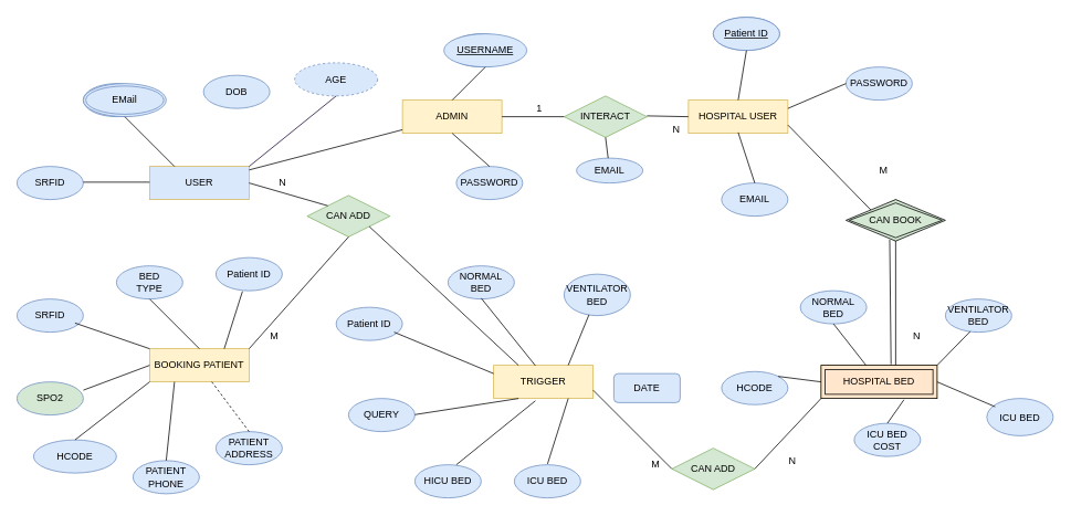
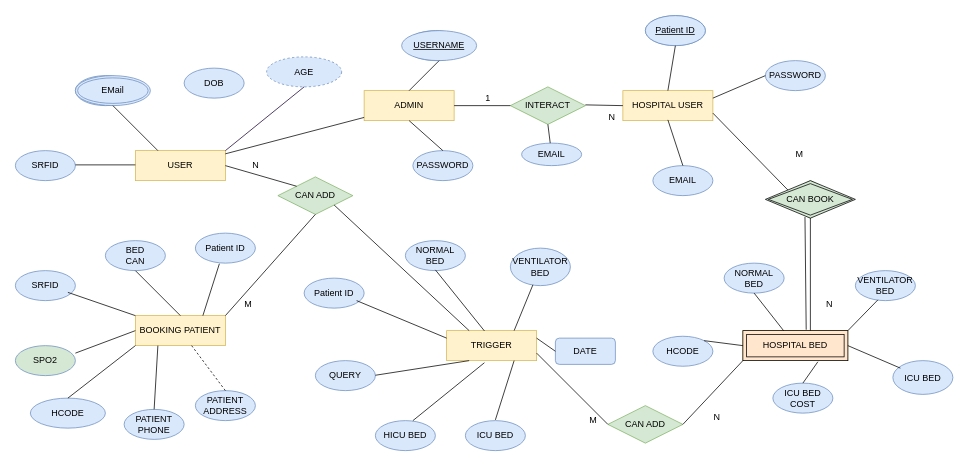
  <mxCell id="0" />
  <mxCell id="1" parent="0" />
  <mxCell id="2" value="EMAIL" style="ellipse;whiteSpace=wrap;html=1;fillColor=#dae8fc;strokeColor=#6c8ebf;" parent="1" vertex="1"><mxGeometry x="100" y="100" width="80" height="40" as="geometry" /></mxCell>
  <mxCell id="3" value="DOB" style="ellipse;whiteSpace=wrap;html=1;fillColor=#dae8fc;strokeColor=#6c8ebf;" parent="1" vertex="1"><mxGeometry x="245" y="90" width="80" height="40" as="geometry" /></mxCell>
- <mxCell id="4" value="USER" style="rounded=0;whiteSpace=wrap;html=1;fillColor=#dae8fc;strokeColor=#d6b656;" parent="1" vertex="1"><mxGeometry x="180" y="200" width="120" height="40" as="geometry" /></mxCell>
+ <mxCell id="4" value="USER" style="rounded=0;whiteSpace=wrap;html=1;fillColor=#fff2cc;strokeColor=#d6b656;" parent="1" vertex="1"><mxGeometry x="180" y="200" width="120" height="40" as="geometry" /></mxCell>
  <mxCell id="5" value="SRFID" style="ellipse;whiteSpace=wrap;html=1;fillColor=#dae8fc;strokeColor=#6c8ebf;" parent="1" vertex="1"><mxGeometry x="20" y="200" width="80" height="40" as="geometry" /></mxCell>
  <mxCell id="6" value="CAN ADD" style="rhombus;whiteSpace=wrap;html=1;fillColor=#d5e8d4;strokeColor=#82b366;" parent="1" vertex="1"><mxGeometry x="370" y="235" width="100" height="50" as="geometry" /></mxCell>
  <mxCell id="7" value="ADMIN" style="rounded=0;whiteSpace=wrap;html=1;fillColor=#fff2cc;strokeColor=#d6b656;" parent="1" vertex="1"><mxGeometry x="485" y="120" width="120" height="40" as="geometry" /></mxCell>
  <mxCell id="8" value="USERNAME" style="ellipse;whiteSpace=wrap;html=1;fillColor=#dae8fc;strokeColor=#6c8ebf;" parent="1" vertex="1"><mxGeometry x="540" width="80" height="40" as="geometry" y="40" /></mxCell>
  <mxCell id="9" value="PASSWORD" style="ellipse;whiteSpace=wrap;html=1;fillColor=#dae8fc;strokeColor=#6c8ebf;" parent="1" vertex="1"><mxGeometry x="550" y="200" width="80" height="40" as="geometry" /></mxCell>
  <mxCell id="10" value="INTERACT&lt;br&gt;" style="rhombus;whiteSpace=wrap;html=1;fillColor=#d5e8d4;strokeColor=#82b366;" parent="1" vertex="1"><mxGeometry x="680" y="115" width="100" height="50" as="geometry" /></mxCell>
  <mxCell id="11" value="HOSPITAL USER" style="rounded=0;whiteSpace=wrap;html=1;fillColor=#fff2cc;strokeColor=#d6b656;" parent="1" vertex="1"><mxGeometry x="830" y="120" width="120" height="40" as="geometry" /></mxCell>
  <mxCell id="12" value="PID" style="ellipse;whiteSpace=wrap;html=1;fillColor=#dae8fc;strokeColor=#6c8ebf;" parent="1" vertex="1"><mxGeometry x="860" y="20" width="80" height="40" as="geometry" /></mxCell>
  <mxCell id="13" value="PASSWORD" style="ellipse;whiteSpace=wrap;html=1;fillColor=#dae8fc;strokeColor=#6c8ebf;" parent="1" vertex="1"><mxGeometry x="1020" y="80" width="80" height="40" as="geometry" /></mxCell>
  <mxCell id="14" value="CAN BOOK" style="rhombus;whiteSpace=wrap;html=1;fillColor=#d5e8d4;strokeColor=#82b366;" parent="1" vertex="1"><mxGeometry x="1030" y="240" width="100" height="50" as="geometry" /></mxCell>
  <mxCell id="15" value="EMAIL" style="ellipse;whiteSpace=wrap;html=1;fillColor=#dae8fc;strokeColor=#6c8ebf;" parent="1" vertex="1"><mxGeometry x="870" y="220" width="80" height="40" as="geometry" /></mxCell>
  <mxCell id="16" value="SRFID" style="ellipse;whiteSpace=wrap;html=1;fillColor=#dae8fc;strokeColor=#6c8ebf;" parent="1" vertex="1"><mxGeometry x="20" y="360" width="80" height="40" as="geometry" /></mxCell>
- <mxCell id="17" value="BED &lt;br&gt;TYPE" style="ellipse;whiteSpace=wrap;html=1;fillColor=#dae8fc;strokeColor=#6c8ebf;" parent="1" vertex="1"><mxGeometry x="140" y="320" width="80" height="40" as="geometry" /></mxCell>
+ <mxCell id="17" value="BED &lt;br&gt;CAN" style="ellipse;whiteSpace=wrap;html=1;fillColor=#dae8fc;strokeColor=#6c8ebf;" parent="1" vertex="1"><mxGeometry x="140" y="320" width="80" height="40" as="geometry" /></mxCell>
  <mxCell id="18" value="Patient ID" style="ellipse;whiteSpace=wrap;html=1;fillColor=#dae8fc;strokeColor=#6c8ebf;" parent="1" vertex="1"><mxGeometry x="260" y="310" width="80" height="40" as="geometry" /></mxCell>
  <mxCell id="19" value="BOOKING PATIENT" style="rounded=0;whiteSpace=wrap;html=1;fillColor=#fff2cc;strokeColor=#d6b656;" parent="1" vertex="1"><mxGeometry x="180" y="420" width="120" height="40" as="geometry" /></mxCell>
  <mxCell id="20" value="SPO2" style="ellipse;whiteSpace=wrap;html=1;fillColor=#d5e8d4;strokeColor=#6c8ebf;" parent="1" vertex="1"><mxGeometry x="20" y="460" width="80" height="40" as="geometry" /></mxCell>
- <mxCell id="21" value="PATIENT PHONE" style="ellipse;whiteSpace=wrap;html=1;fillColor=#dae8fc;strokeColor=#6c8ebf;" parent="1" vertex="1"><mxGeometry x="160" y="555" width="80" height="40" as="geometry" /></mxCell>
+ <mxCell id="21" value="PATIENT PHONE" style="ellipse;whiteSpace=wrap;html=1;fillColor=#dae8fc;strokeColor=#6c8ebf;" parent="1" vertex="1"><mxGeometry x="165" y="545" width="80" height="40" as="geometry" /></mxCell>
  <mxCell id="22" value="PATIENT&lt;br&gt;ADDRESS" style="ellipse;whiteSpace=wrap;html=1;fillColor=#dae8fc;strokeColor=#6c8ebf;" parent="1" vertex="1"><mxGeometry x="260" y="520" width="80" height="40" as="geometry" /></mxCell>
  <mxCell id="23" value="TRIGGER" style="rounded=0;whiteSpace=wrap;html=1;fillColor=#fff2cc;strokeColor=#d6b656;" parent="1" vertex="1"><mxGeometry x="595" y="440" width="120" height="40" as="geometry" /></mxCell>
  <mxCell id="24" value="Patient ID" style="ellipse;whiteSpace=wrap;html=1;fillColor=#dae8fc;strokeColor=#6c8ebf;" parent="1" vertex="1"><mxGeometry x="405" y="370" width="80" height="40" as="geometry" /></mxCell>
  <mxCell id="25" value="QUERY" style="ellipse;whiteSpace=wrap;html=1;fillColor=#dae8fc;strokeColor=#6c8ebf;" parent="1" vertex="1"><mxGeometry x="420" y="480" width="80" height="40" as="geometry" /></mxCell>
  <mxCell id="26" value="HICU BED" style="ellipse;whiteSpace=wrap;html=1;fillColor=#dae8fc;strokeColor=#6c8ebf;" parent="1" vertex="1"><mxGeometry x="500" y="560" width="80" height="40" as="geometry" /></mxCell>
  <mxCell id="27" value="ICU BED" style="ellipse;whiteSpace=wrap;html=1;fillColor=#dae8fc;strokeColor=#6c8ebf;" parent="1" vertex="1"><mxGeometry x="620" y="560" width="80" height="40" as="geometry" /></mxCell>
  <mxCell id="28" value="NORMAL BED" style="ellipse;whiteSpace=wrap;html=1;fillColor=#dae8fc;strokeColor=#6c8ebf;" parent="1" vertex="1"><mxGeometry x="540" y="320" width="80" height="40" as="geometry" /></mxCell>
  <mxCell id="29" value="VENTILATOR&lt;br&gt;BED" style="ellipse;whiteSpace=wrap;html=1;fillColor=#dae8fc;strokeColor=#6c8ebf;" parent="1" vertex="1"><mxGeometry x="680" y="330" width="80" height="50" as="geometry" /></mxCell>
  <mxCell id="30" value="DATE" style="whiteSpace=wrap;html=1;fillColor=#dae8fc;strokeColor=#6c8ebf;rounded=1;" parent="1" vertex="1"><mxGeometry x="740" y="450" width="80" height="35" as="geometry" /></mxCell>
  <mxCell id="31" value="HOSPITAL DATA" style="rounded=0;whiteSpace=wrap;html=1;fillColor=#fff2cc;strokeColor=#d6b656;" parent="1" vertex="1"><mxGeometry x="990" y="440" width="140" height="40" as="geometry" /></mxCell>
  <mxCell id="32" value="VENTILATOR BED" style="ellipse;whiteSpace=wrap;html=1;fillColor=#dae8fc;strokeColor=#6c8ebf;" parent="1" vertex="1"><mxGeometry x="1140" y="360" width="80" height="40" as="geometry" /></mxCell>
  <mxCell id="33" value="NORMAL &lt;br&gt;BED" style="ellipse;whiteSpace=wrap;html=1;fillColor=#dae8fc;strokeColor=#6c8ebf;" parent="1" vertex="1"><mxGeometry x="965" y="350" width="80" height="40" as="geometry" /></mxCell>
  <mxCell id="34" value="HCODE" style="ellipse;whiteSpace=wrap;html=1;fillColor=#dae8fc;strokeColor=#6c8ebf;" parent="1" vertex="1"><mxGeometry x="870" y="447.5" width="80" height="40" as="geometry" /></mxCell>
  <mxCell id="35" value="ICU BED&lt;br&gt;COST" style="ellipse;whiteSpace=wrap;html=1;fillColor=#dae8fc;strokeColor=#6c8ebf;" parent="1" vertex="1"><mxGeometry x="1030" y="510" width="80" height="40" as="geometry" /></mxCell>
  <mxCell id="36" value="ICU BED" style="ellipse;whiteSpace=wrap;html=1;fillColor=#dae8fc;strokeColor=#6c8ebf;" parent="1" vertex="1"><mxGeometry x="1190" y="480" width="80" height="45" as="geometry" /></mxCell>
  <mxCell id="37" value="CAN ADD" style="rhombus;whiteSpace=wrap;html=1;fillColor=#d5e8d4;strokeColor=#82b366;" parent="1" vertex="1"><mxGeometry x="810" y="540" width="100" height="50" as="geometry" /></mxCell>
  <mxCell id="38" value="M" style="text;html=1;align=center;verticalAlign=middle;resizable=0;points=[];autosize=1;strokeColor=none;fillColor=none;" parent="1" vertex="1"><mxGeometry x="315" y="390" width="30" height="30" as="geometry" /></mxCell>
  <mxCell id="39" value="N" style="text;html=1;align=center;verticalAlign=middle;resizable=0;points=[];autosize=1;strokeColor=none;fillColor=none;" parent="1" vertex="1"><mxGeometry x="325" y="205" width="30" height="30" as="geometry" /></mxCell>
  <mxCell id="40" value="1" style="text;html=1;align=center;verticalAlign=middle;resizable=0;points=[];autosize=1;strokeColor=none;fillColor=none;" parent="1" vertex="1"><mxGeometry x="635" y="115" width="30" height="30" as="geometry" /></mxCell>
  <mxCell id="41" value="N" style="text;html=1;align=center;verticalAlign=middle;resizable=0;points=[];autosize=1;strokeColor=none;fillColor=none;" parent="1" vertex="1"><mxGeometry x="800" y="140" width="30" height="30" as="geometry" /></mxCell>
  <mxCell id="42" value="M" style="text;html=1;align=center;verticalAlign=middle;resizable=0;points=[];autosize=1;strokeColor=none;fillColor=none;" parent="1" vertex="1"><mxGeometry x="1050" y="190" width="30" height="30" as="geometry" /></mxCell>
  <mxCell id="43" value="N" style="text;html=1;align=center;verticalAlign=middle;resizable=0;points=[];autosize=1;strokeColor=none;fillColor=none;" parent="1" vertex="1"><mxGeometry x="1090" y="390" width="30" height="30" as="geometry" /></mxCell>
  <mxCell id="44" value="N" style="text;html=1;align=center;verticalAlign=middle;resizable=0;points=[];autosize=1;strokeColor=none;fillColor=none;" parent="1" vertex="1"><mxGeometry x="940" y="540" width="30" height="30" as="geometry" /></mxCell>
  <mxCell id="45" value="M" style="text;html=1;align=center;verticalAlign=middle;resizable=0;points=[];autosize=1;strokeColor=none;fillColor=none;" parent="1" vertex="1"><mxGeometry x="775" y="545" width="30" height="30" as="geometry" /></mxCell>
  <mxCell id="46" value="&lt;span style=&quot;&quot;&gt;EMail&lt;/span&gt;" style="ellipse;shape=doubleEllipse;margin=3;whiteSpace=wrap;html=1;align=center;labelBackgroundColor=none;fillColor=#dae8fc;strokeColor=#6c8ebf;" parent="1" vertex="1"><mxGeometry x="100" y="100" width="100" height="40" as="geometry" /></mxCell>
  <mxCell id="47" value="USERNAME" style="ellipse;whiteSpace=wrap;html=1;align=center;fontStyle=4;labelBackgroundColor=none;fillColor=#dae8fc;strokeColor=#6c8ebf;" parent="1" vertex="1"><mxGeometry x="535" width="100" height="40" as="geometry" y="40" /></mxCell>
  <mxCell id="48" value="HOSPITAL BED" style="shape=ext;margin=3;double=1;whiteSpace=wrap;html=1;align=center;fillColor=#ffe6cc;strokeColor=#000000;" parent="1" vertex="1"><mxGeometry x="990" y="440" width="140" height="40" as="geometry" /></mxCell>
  <mxCell id="49" value="Patient ID" style="ellipse;whiteSpace=wrap;html=1;align=center;fontStyle=4;fillColor=#dae8fc;strokeColor=#6c8ebf;" parent="1" vertex="1"><mxGeometry x="860" y="20" width="80" height="40" as="geometry" /></mxCell>
  <mxCell id="50" value="CAN BOOK" style="shape=rhombus;double=1;perimeter=rhombusPerimeter;whiteSpace=wrap;html=1;align=center;fillColor=#d5e8d4;strokeColor=#000000;" parent="1" vertex="1"><mxGeometry x="1020" y="240" width="120" height="50" as="geometry" /></mxCell>
  <mxCell id="51" value="" style="endArrow=none;html=1;rounded=0;exitX=0.603;exitY=-0.03;exitDx=0;exitDy=0;exitPerimeter=0;entryX=0.44;entryY=0.968;entryDx=0;entryDy=0;entryPerimeter=0;" parent="1" source="48" target="50" edge="1"><mxGeometry relative="1" as="geometry"><mxPoint x="650" y="330" as="sourcePoint" /><mxPoint x="1080" y="290" as="targetPoint" /></mxGeometry></mxCell>
  <mxCell id="52" value="" style="endArrow=none;html=1;rounded=0;entryX=0.5;entryY=1;entryDx=0;entryDy=0;entryPerimeter=0;" parent="1" target="50" edge="1"><mxGeometry relative="1" as="geometry"><mxPoint x="1080" y="440" as="sourcePoint" /><mxPoint x="810" y="330" as="targetPoint" /></mxGeometry></mxCell>
  <mxCell id="53" value="EMAIL" style="ellipse;whiteSpace=wrap;html=1;align=center;fillColor=#dae8fc;strokeColor=#6c8ebf;" parent="1" vertex="1"><mxGeometry x="695" y="190" width="80" height="30" as="geometry" /></mxCell>
  <mxCell id="54" value="" style="endArrow=none;html=1;rounded=0;entryX=0.5;entryY=1;entryDx=0;entryDy=0;" parent="1" source="53" target="10" edge="1"><mxGeometry relative="1" as="geometry"><mxPoint x="690" y="300" as="sourcePoint" /><mxPoint x="850" y="300" as="targetPoint" /></mxGeometry></mxCell>
  <mxCell id="55" value="" style="endArrow=none;html=1;rounded=0;entryX=0;entryY=0;entryDx=0;entryDy=0;" parent="1" target="6" edge="1"><mxGeometry relative="1" as="geometry"><mxPoint x="300" y="220" as="sourcePoint" /><mxPoint x="460" y="220" as="targetPoint" /></mxGeometry></mxCell>
  <mxCell id="56" value="" style="endArrow=none;html=1;rounded=0;" parent="1" edge="1"><mxGeometry relative="1" as="geometry"><mxPoint x="100" y="219" as="sourcePoint" /><mxPoint x="180" y="219" as="targetPoint" /></mxGeometry></mxCell>
  <mxCell id="57" value="" style="endArrow=none;html=1;rounded=0;" parent="1" source="4" target="7" edge="1"><mxGeometry relative="1" as="geometry"><mxPoint x="240" y="199" as="sourcePoint" /><mxPoint x="400" y="199" as="targetPoint" /></mxGeometry></mxCell>
  <mxCell id="58" value="" style="endArrow=none;html=1;rounded=0;entryX=0.25;entryY=0;entryDx=0;entryDy=0;" parent="1" target="4" edge="1"><mxGeometry relative="1" as="geometry"><mxPoint x="150" y="140" as="sourcePoint" /><mxPoint x="315" y="144" as="targetPoint" /></mxGeometry></mxCell>
  <mxCell id="59" value="" style="endArrow=none;html=1;rounded=0;entryX=0.25;entryY=0;entryDx=0;entryDy=0;exitX=1;exitY=1;exitDx=0;exitDy=0;" parent="1" source="6" target="23" edge="1"><mxGeometry relative="1" as="geometry"><mxPoint x="428" y="280" as="sourcePoint" /><mxPoint x="543" y="270" as="targetPoint" /></mxGeometry></mxCell>
  <mxCell id="60" value="" style="endArrow=none;html=1;rounded=0;exitX=0.5;exitY=0;exitDx=0;exitDy=0;entryX=0.5;entryY=1;entryDx=0;entryDy=0;" parent="1" source="7" target="47" edge="1"><mxGeometry relative="1" as="geometry"><mxPoint x="405" y="70" as="sourcePoint" /><mxPoint x="565" y="70" as="targetPoint" /></mxGeometry></mxCell>
  <mxCell id="61" value="" style="endArrow=none;html=1;rounded=0;entryX=0.5;entryY=1;entryDx=0;entryDy=0;exitX=0.5;exitY=0;exitDx=0;exitDy=0;" parent="1" source="9" target="7" edge="1"><mxGeometry relative="1" as="geometry"><mxPoint x="350" y="240" as="sourcePoint" /><mxPoint x="510" y="240" as="targetPoint" /></mxGeometry></mxCell>
  <mxCell id="62" value="" style="endArrow=none;html=1;rounded=0;entryX=0;entryY=0.5;entryDx=0;entryDy=0;" parent="1" target="11" edge="1"><mxGeometry relative="1" as="geometry"><mxPoint x="780" y="139" as="sourcePoint" /><mxPoint x="940" y="139" as="targetPoint" /></mxGeometry></mxCell>
  <mxCell id="63" value="" style="endArrow=none;html=1;rounded=0;entryX=0;entryY=0.5;entryDx=0;entryDy=0;" parent="1" target="10" edge="1"><mxGeometry relative="1" as="geometry"><mxPoint x="605" y="140" as="sourcePoint" /><mxPoint x="765" y="144" as="targetPoint" /></mxGeometry></mxCell>
  <mxCell id="64" value="" style="endArrow=none;html=1;rounded=0;exitX=0.5;exitY=0;exitDx=0;exitDy=0;" parent="1" source="15" edge="1"><mxGeometry relative="1" as="geometry"><mxPoint x="730" y="159" as="sourcePoint" /><mxPoint x="890" y="159" as="targetPoint" /></mxGeometry></mxCell>
  <mxCell id="65" value="" style="endArrow=none;html=1;rounded=0;exitX=1;exitY=0.25;exitDx=0;exitDy=0;entryX=0;entryY=0.5;entryDx=0;entryDy=0;" parent="1" source="11" target="13" edge="1"><mxGeometry relative="1" as="geometry"><mxPoint x="880" y="115" as="sourcePoint" /><mxPoint x="1040" y="115" as="targetPoint" /></mxGeometry></mxCell>
  <mxCell id="66" value="" style="endArrow=none;html=1;rounded=0;exitX=0.5;exitY=0;exitDx=0;exitDy=0;entryX=0.5;entryY=1;entryDx=0;entryDy=0;" parent="1" source="11" target="49" edge="1"><mxGeometry relative="1" as="geometry"><mxPoint x="750" y="60" as="sourcePoint" /><mxPoint x="910" y="60" as="targetPoint" /></mxGeometry></mxCell>
  <mxCell id="67" value="" style="endArrow=none;html=1;rounded=0;exitX=1;exitY=0.75;exitDx=0;exitDy=0;entryX=0;entryY=0;entryDx=0;entryDy=0;" parent="1" source="11" target="50" edge="1"><mxGeometry relative="1" as="geometry"><mxPoint x="830" y="280" as="sourcePoint" /><mxPoint x="990" y="280" as="targetPoint" /></mxGeometry></mxCell>
  <mxCell id="68" value="" style="endArrow=none;html=1;rounded=0;entryX=0.5;entryY=0;entryDx=0;entryDy=0;dashed=1;" parent="1" source="19" target="22" edge="1"><mxGeometry relative="1" as="geometry"><mxPoint x="250" y="450" as="sourcePoint" /><mxPoint x="410" y="450" as="targetPoint" /></mxGeometry></mxCell>
  <mxCell id="69" value="" style="endArrow=none;html=1;rounded=0;entryX=0.25;entryY=1;entryDx=0;entryDy=0;exitX=0.5;exitY=0;exitDx=0;exitDy=0;" parent="1" source="21" target="19" edge="1"><mxGeometry relative="1" as="geometry"><mxPoint x="180" y="545" as="sourcePoint" /><mxPoint x="340" y="545" as="targetPoint" /></mxGeometry></mxCell>
  <mxCell id="70" value="" style="endArrow=none;html=1;rounded=0;entryX=0;entryY=0.5;entryDx=0;entryDy=0;" parent="1" target="19" edge="1"><mxGeometry relative="1" as="geometry"><mxPoint x="100" y="470" as="sourcePoint" /><mxPoint x="260" y="470" as="targetPoint" /></mxGeometry></mxCell>
  <mxCell id="71" value="" style="endArrow=none;html=1;rounded=0;entryX=0;entryY=0;entryDx=0;entryDy=0;" parent="1" target="19" edge="1"><mxGeometry relative="1" as="geometry"><mxPoint x="90" y="389" as="sourcePoint" /><mxPoint x="250" y="389" as="targetPoint" /></mxGeometry></mxCell>
  <mxCell id="72" value="" style="endArrow=none;html=1;rounded=0;entryX=0.5;entryY=0;entryDx=0;entryDy=0;" parent="1" target="19" edge="1"><mxGeometry relative="1" as="geometry"><mxPoint x="180" y="360" as="sourcePoint" /><mxPoint x="340" y="360" as="targetPoint" /></mxGeometry></mxCell>
  <mxCell id="73" value="" style="endArrow=none;html=1;rounded=0;exitX=0.4;exitY=1.02;exitDx=0;exitDy=0;exitPerimeter=0;entryX=0.75;entryY=0;entryDx=0;entryDy=0;" parent="1" source="18" target="19" edge="1"><mxGeometry relative="1" as="geometry"><mxPoint x="310" y="420" as="sourcePoint" /><mxPoint x="470" y="420" as="targetPoint" /></mxGeometry></mxCell>
  <mxCell id="74" value="" style="endArrow=none;html=1;rounded=0;exitX=0.5;exitY=1;exitDx=0;exitDy=0;entryX=1;entryY=0;entryDx=0;entryDy=0;" parent="1" source="6" target="19" edge="1"><mxGeometry relative="1" as="geometry"><mxPoint x="530" y="420" as="sourcePoint" /><mxPoint x="690" y="420" as="targetPoint" /></mxGeometry></mxCell>
  <mxCell id="75" value="" style="endArrow=none;html=1;rounded=0;entryX=0.75;entryY=1;entryDx=0;entryDy=0;" parent="1" target="23" edge="1"><mxGeometry relative="1" as="geometry"><mxPoint x="660" y="559" as="sourcePoint" /><mxPoint x="820" y="559" as="targetPoint" /></mxGeometry></mxCell>
  <mxCell id="76" value="" style="endArrow=none;html=1;rounded=0;entryX=0.42;entryY=1.07;entryDx=0;entryDy=0;entryPerimeter=0;" parent="1" target="23" edge="1"><mxGeometry relative="1" as="geometry"><mxPoint x="550" y="560" as="sourcePoint" /><mxPoint x="710" y="560" as="targetPoint" /></mxGeometry></mxCell>
  <mxCell id="77" value="" style="endArrow=none;html=1;rounded=0;entryX=0.25;entryY=1;entryDx=0;entryDy=0;" parent="1" target="23" edge="1"><mxGeometry relative="1" as="geometry"><mxPoint x="500" y="499.5" as="sourcePoint" /><mxPoint x="660" y="499.5" as="targetPoint" /></mxGeometry></mxCell>
  <mxCell id="78" value="" style="endArrow=none;html=1;rounded=0;entryX=0;entryY=0.25;entryDx=0;entryDy=0;" parent="1" target="23" edge="1"><mxGeometry relative="1" as="geometry"><mxPoint x="475" y="400" as="sourcePoint" /><mxPoint x="635" y="400" as="targetPoint" /></mxGeometry></mxCell>
  <mxCell id="79" value="" style="endArrow=none;html=1;rounded=0;entryX=0.42;entryY=0.01;entryDx=0;entryDy=0;entryPerimeter=0;" parent="1" target="23" edge="1"><mxGeometry relative="1" as="geometry"><mxPoint x="580" y="359" as="sourcePoint" /><mxPoint x="740" y="359" as="targetPoint" /></mxGeometry></mxCell>
  <mxCell id="80" value="" style="endArrow=none;html=1;rounded=0;entryX=0.75;entryY=0;entryDx=0;entryDy=0;" parent="1" target="23" edge="1"><mxGeometry relative="1" as="geometry"><mxPoint x="710" y="379" as="sourcePoint" /><mxPoint x="870" y="379" as="targetPoint" /></mxGeometry></mxCell>
+ <mxCell id="81" value="" style="endArrow=none;html=1;rounded=0;exitX=1;exitY=0.25;exitDx=0;exitDy=0;entryX=0;entryY=0.5;entryDx=0;entryDy=0;" parent="1" source="23" target="30" edge="1"><mxGeometry relative="1" as="geometry"><mxPoint x="780" y="400" as="sourcePoint" /><mxPoint x="940" y="400" as="targetPoint" /></mxGeometry></mxCell>
  <mxCell id="82" value="" style="endArrow=none;html=1;rounded=0;exitX=1;exitY=0.75;exitDx=0;exitDy=0;entryX=0;entryY=0.5;entryDx=0;entryDy=0;" parent="1" source="23" target="37" edge="1"><mxGeometry relative="1" as="geometry"><mxPoint x="780" y="400" as="sourcePoint" /><mxPoint x="940" y="400" as="targetPoint" /></mxGeometry></mxCell>
  <mxCell id="83" value="" style="endArrow=none;html=1;rounded=0;exitX=0.5;exitY=0;exitDx=0;exitDy=0;" parent="1" source="35" edge="1"><mxGeometry relative="1" as="geometry"><mxPoint x="930" y="481.5" as="sourcePoint" /><mxPoint x="1090" y="481.5" as="targetPoint" /></mxGeometry></mxCell>
  <mxCell id="84" value="" style="endArrow=none;html=1;rounded=0;exitX=1;exitY=0.5;exitDx=0;exitDy=0;" parent="1" source="48" edge="1"><mxGeometry relative="1" as="geometry"><mxPoint x="1040" y="490" as="sourcePoint" /><mxPoint x="1200" y="490" as="targetPoint" /></mxGeometry></mxCell>
  <mxCell id="85" value="" style="endArrow=none;html=1;rounded=0;exitX=1;exitY=0;exitDx=0;exitDy=0;" parent="1" source="48" edge="1"><mxGeometry relative="1" as="geometry"><mxPoint x="1010" y="399" as="sourcePoint" /><mxPoint x="1170" y="399" as="targetPoint" /></mxGeometry></mxCell>
  <mxCell id="86" value="" style="endArrow=none;html=1;rounded=0;exitX=1;exitY=0;exitDx=0;exitDy=0;" parent="1" source="34" edge="1"><mxGeometry relative="1" as="geometry"><mxPoint x="830" y="460" as="sourcePoint" /><mxPoint x="990" y="460" as="targetPoint" /></mxGeometry></mxCell>
  <mxCell id="87" value="" style="endArrow=none;html=1;rounded=0;exitX=0.5;exitY=1;exitDx=0;exitDy=0;" parent="1" source="33" target="48" edge="1"><mxGeometry relative="1" as="geometry"><mxPoint x="780" y="400" as="sourcePoint" /><mxPoint x="940" y="400" as="targetPoint" /></mxGeometry></mxCell>
  <mxCell id="88" value="" style="endArrow=none;html=1;rounded=0;exitX=1;exitY=0.5;exitDx=0;exitDy=0;entryX=0;entryY=1;entryDx=0;entryDy=0;" parent="1" source="37" target="48" edge="1"><mxGeometry relative="1" as="geometry"><mxPoint x="780" y="400" as="sourcePoint" /><mxPoint x="940" y="400" as="targetPoint" /></mxGeometry></mxCell>
  <mxCell id="89" value="AGE" style="ellipse;whiteSpace=wrap;html=1;align=center;dashed=1;fillColor=#dae8fc;strokeColor=#6c8ebf;" parent="1" vertex="1"><mxGeometry x="355" y="75" width="100" height="40" as="geometry" /></mxCell>
  <mxCell id="90" value="" style="endArrow=none;html=1;rounded=0;entryX=0.5;entryY=1;entryDx=0;entryDy=0;exitX=1;exitY=0;exitDx=0;exitDy=0;fillColor=#dae8fc;strokeColor=#190033;" parent="1" source="4" target="89" edge="1"><mxGeometry relative="1" as="geometry"><mxPoint x="660" y="380" as="sourcePoint" /><mxPoint x="820" y="380" as="targetPoint" /></mxGeometry></mxCell>
  <mxCell id="91" value="HCODE" style="ellipse;whiteSpace=wrap;html=1;align=center;fillColor=#dae8fc;strokeColor=#6c8ebf;" vertex="1" parent="1"><mxGeometry x="40" y="530" width="100" height="40" as="geometry" /></mxCell>
  <mxCell id="92" value="" style="endArrow=none;html=1;rounded=0;exitX=0.5;exitY=0;exitDx=0;exitDy=0;entryX=0;entryY=1;entryDx=0;entryDy=0;" edge="1" parent="1" source="91" target="19"><mxGeometry relative="1" as="geometry"><mxPoint x="350" y="460" as="sourcePoint" /><mxPoint x="510" y="460" as="targetPoint" /></mxGeometry></mxCell>
